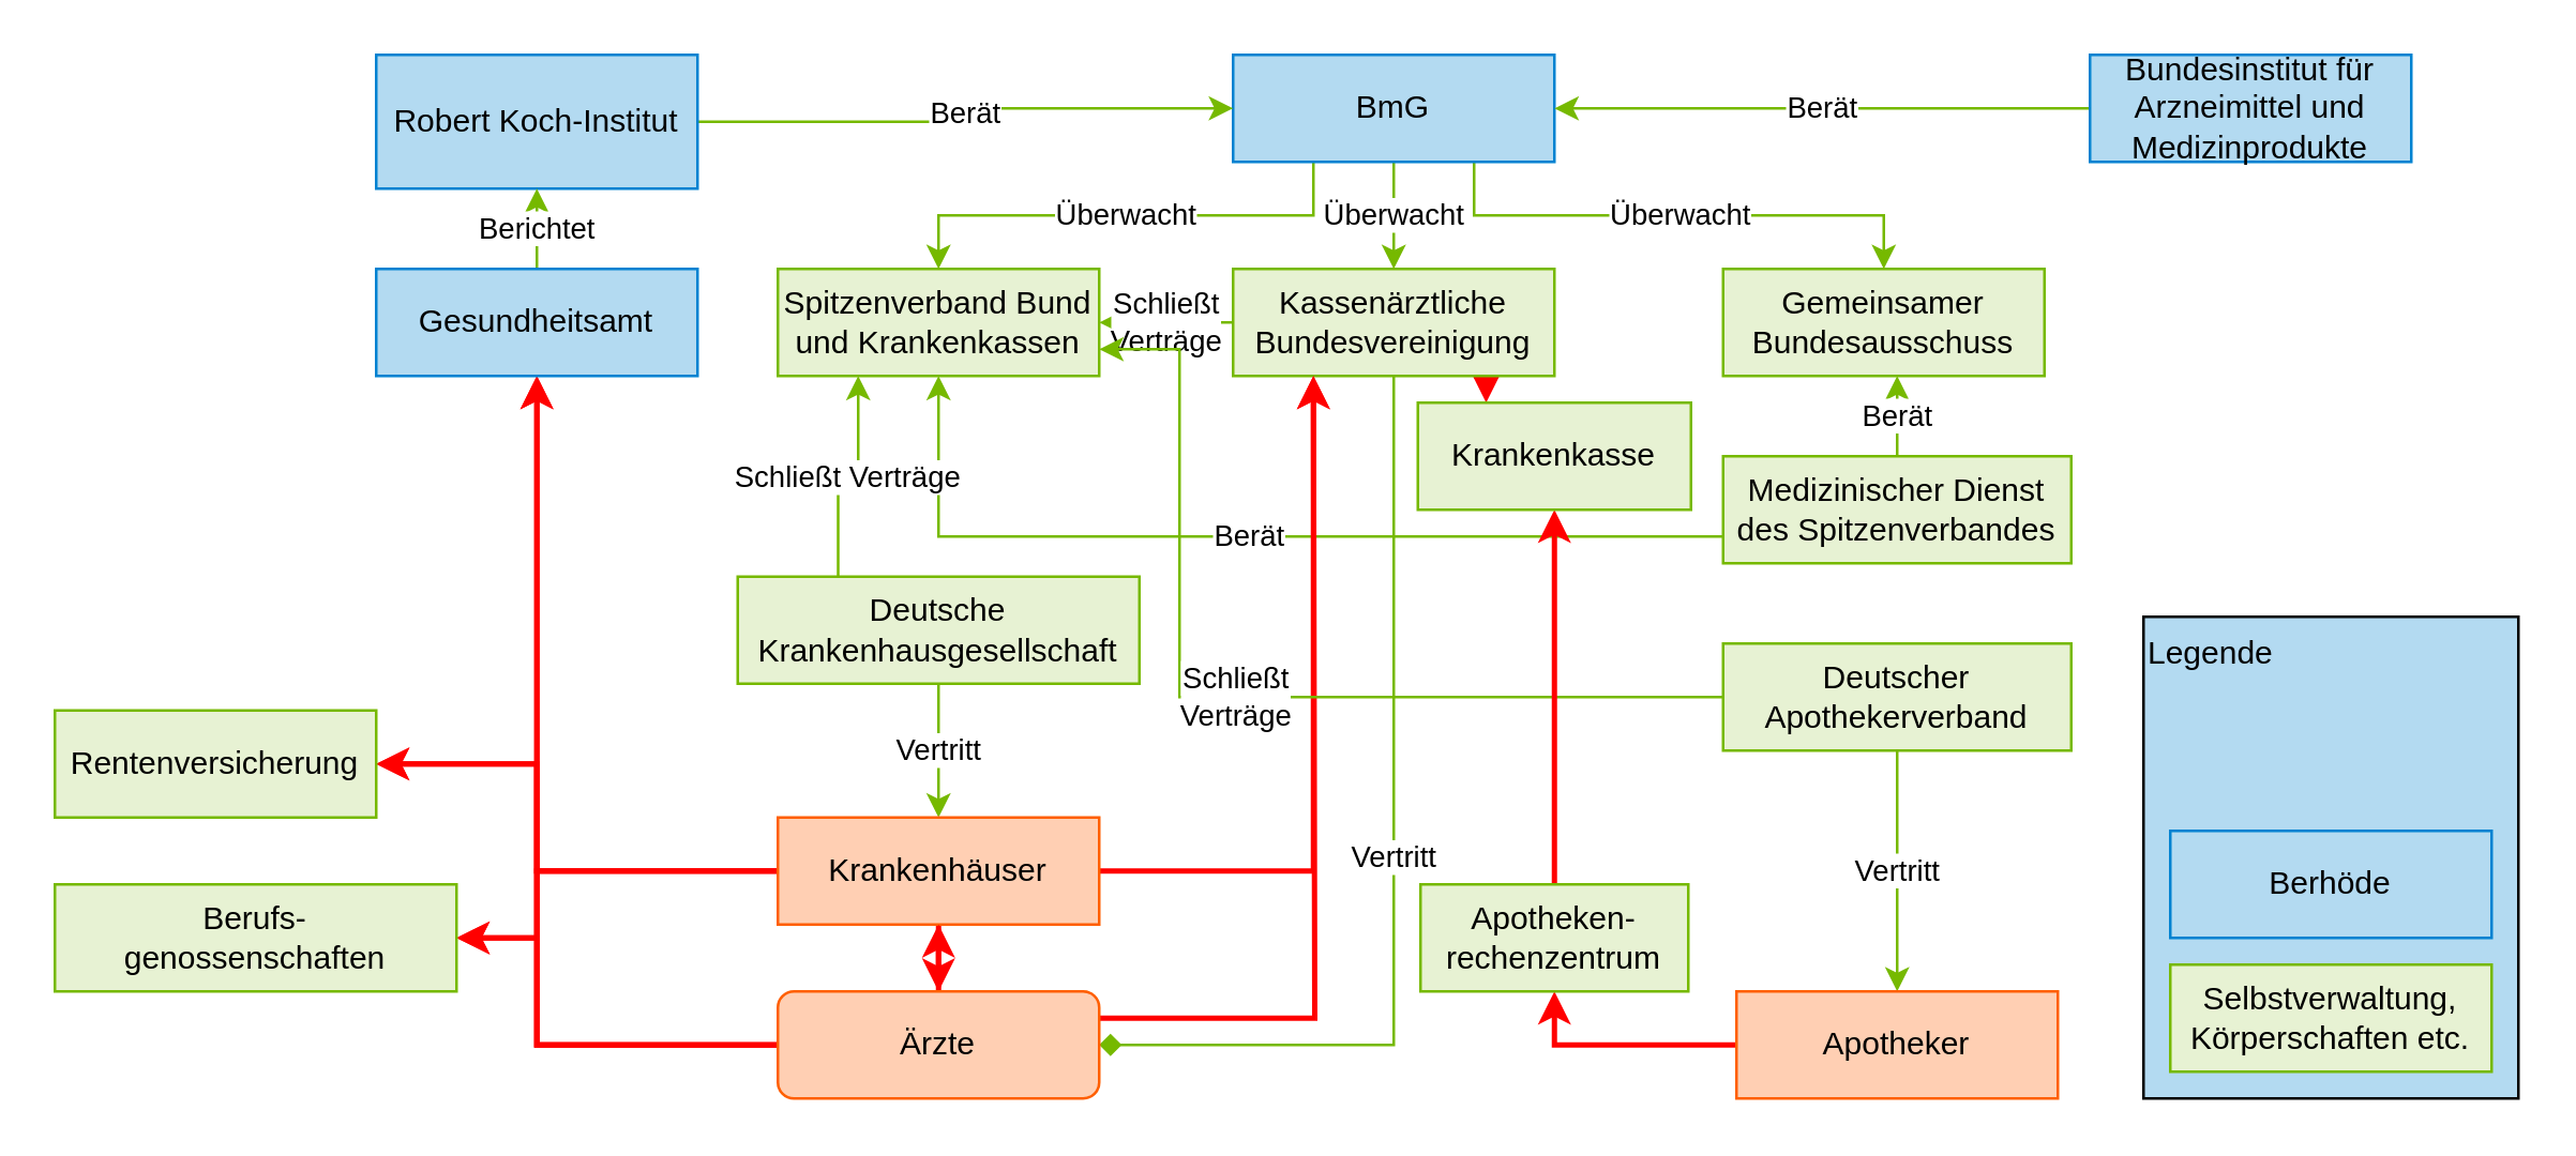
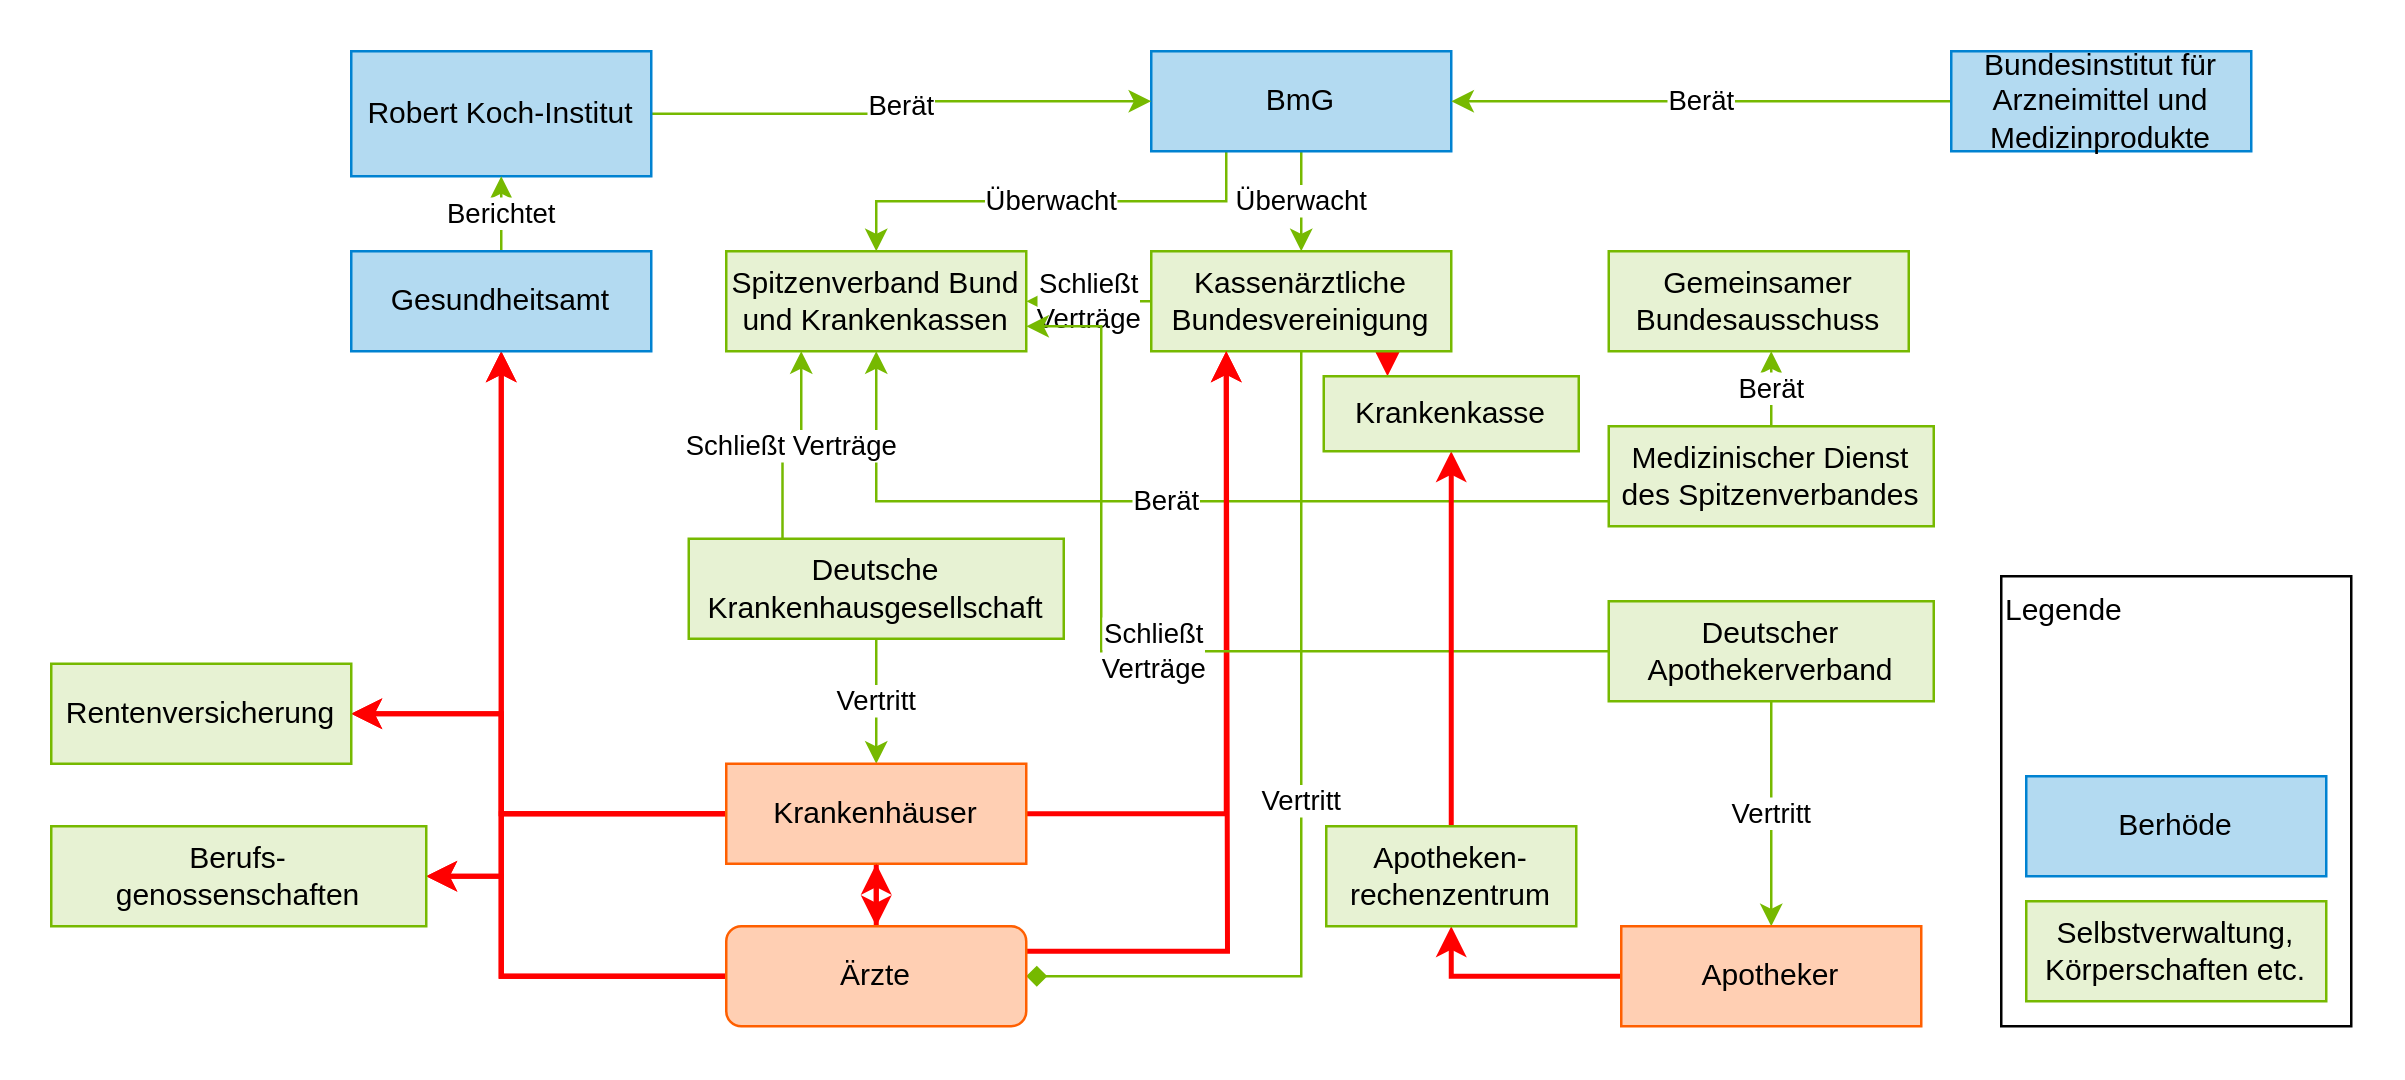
  <mxCell id="0" />
  <mxCell id="1" parent="0" />
- <mxCell id="2" value="Überwacht" style="edgeStyle=orthogonalEdgeStyle;rounded=0;orthogonalLoop=1;jettySize=auto;html=1;entryX=0.5;entryY=0;entryDx=0;entryDy=0;exitX=0.75;exitY=1;exitDx=0;exitDy=0;strokeColor=#76B900;" parent="1" source="5" target="6" edge="1"><mxGeometry relative="1" as="geometry" /></mxCell>
  <mxCell id="3" value="Überwacht" style="edgeStyle=orthogonalEdgeStyle;rounded=0;orthogonalLoop=1;jettySize=auto;html=1;exitX=0.5;exitY=1;exitDx=0;exitDy=0;entryX=0.5;entryY=0;entryDx=0;entryDy=0;strokeColor=#76B900;" parent="1" source="5" target="10" edge="1"><mxGeometry relative="1" as="geometry" /></mxCell>
  <mxCell id="4" value="Überwacht" style="edgeStyle=orthogonalEdgeStyle;rounded=0;orthogonalLoop=1;jettySize=auto;html=1;exitX=0.25;exitY=1;exitDx=0;exitDy=0;entryX=0.5;entryY=0;entryDx=0;entryDy=0;strokeColor=#76B900;" parent="1" source="5" target="17" edge="1"><mxGeometry relative="1" as="geometry" /></mxCell>
  <mxCell id="5" value="BmG" style="rounded=0;whiteSpace=wrap;html=1;fillColor=#B3DAF1;strokeColor=#0082D1;fontColor=#000000;" parent="1" vertex="1"><mxGeometry x="460" y="20" width="120" height="40" as="geometry" /></mxCell>
  <mxCell id="6" value="Gemeinsamer Bundesausschuss" style="rounded=0;whiteSpace=wrap;html=1;fillColor=#e7f2d3;strokeColor=#76B900;fontColor=#000000;" parent="1" vertex="1"><mxGeometry x="643" y="100" width="120" height="40" as="geometry" /></mxCell>
  <mxCell id="7" value="Vertritt" style="edgeStyle=orthogonalEdgeStyle;rounded=0;orthogonalLoop=1;jettySize=auto;html=1;exitX=0.5;exitY=1;exitDx=0;exitDy=0;entryX=1;entryY=0.5;entryDx=0;entryDy=0;strokeColor=#76B900;endArrow=diamond;" parent="1" source="10" target="31" edge="1"><mxGeometry relative="1" as="geometry" /></mxCell>
  <mxCell id="8" value="Schließt&lt;br&gt;Verträge" style="edgeStyle=orthogonalEdgeStyle;rounded=0;orthogonalLoop=1;jettySize=auto;html=1;exitX=0;exitY=0.5;exitDx=0;exitDy=0;entryX=1;entryY=0.5;entryDx=0;entryDy=0;strokeColor=#76B900;" parent="1" source="10" target="17" edge="1"><mxGeometry relative="1" as="geometry" /></mxCell>
  <mxCell id="9" style="edgeStyle=orthogonalEdgeStyle;rounded=0;orthogonalLoop=1;jettySize=auto;html=1;exitX=0.75;exitY=1;exitDx=0;exitDy=0;entryX=0.25;entryY=0;entryDx=0;entryDy=0;strokeColor=#FF0000;strokeWidth=2;" edge="1" parent="1" source="10" target="48"><mxGeometry relative="1" as="geometry" /></mxCell>
  <mxCell id="10" value="Kassenärztliche Bundesvereinigung" style="rounded=0;whiteSpace=wrap;html=1;fillColor=#e7f2d3;strokeColor=#76B900;fontColor=#000000;" parent="1" vertex="1"><mxGeometry x="460" y="100" width="120" height="40" as="geometry" /></mxCell>
  <mxCell id="11" value="Berät" style="edgeStyle=orthogonalEdgeStyle;rounded=0;orthogonalLoop=1;jettySize=auto;html=1;exitX=0;exitY=0.75;exitDx=0;exitDy=0;entryX=0.5;entryY=1;entryDx=0;entryDy=0;strokeColor=#76B900;" parent="1" source="13" target="17" edge="1"><mxGeometry relative="1" as="geometry" /></mxCell>
  <mxCell id="12" value="Berät" style="edgeStyle=orthogonalEdgeStyle;rounded=0;orthogonalLoop=1;jettySize=auto;html=1;exitX=0.5;exitY=0;exitDx=0;exitDy=0;strokeColor=#76B900;" parent="1" source="13" edge="1"><mxGeometry relative="1" as="geometry"><mxPoint x="708" y="140" as="targetPoint" /></mxGeometry></mxCell>
  <mxCell id="13" value="Medizinischer Dienst des Spitzenverbandes" style="rounded=0;whiteSpace=wrap;html=1;fillColor=#e7f2d3;strokeColor=#76B900;fontColor=#000000;" parent="1" vertex="1"><mxGeometry x="643" y="170" width="130" height="40" as="geometry" /></mxCell>
  <mxCell id="14" value="Vertritt" style="edgeStyle=orthogonalEdgeStyle;rounded=0;orthogonalLoop=1;jettySize=auto;html=1;exitX=0.5;exitY=1;exitDx=0;exitDy=0;entryX=0.5;entryY=0;entryDx=0;entryDy=0;strokeColor=#76B900;" parent="1" source="16" target="25" edge="1"><mxGeometry relative="1" as="geometry" /></mxCell>
  <mxCell id="15" value="Schließt Verträge" style="edgeStyle=orthogonalEdgeStyle;rounded=0;orthogonalLoop=1;jettySize=auto;html=1;exitX=0.25;exitY=0;exitDx=0;exitDy=0;entryX=0.25;entryY=1;entryDx=0;entryDy=0;strokeColor=#76B900;" parent="1" source="16" target="17" edge="1"><mxGeometry relative="1" as="geometry" /></mxCell>
  <mxCell id="16" value="Deutsche Krankenhausgesellschaft" style="rounded=0;whiteSpace=wrap;html=1;fillColor=#e7f2d3;strokeColor=#76B900;fontColor=#000000;" parent="1" vertex="1"><mxGeometry x="275" y="215" width="150" height="40" as="geometry" /></mxCell>
  <mxCell id="17" value="Spitzenverband Bund und Krankenkassen" style="rounded=0;whiteSpace=wrap;html=1;fillColor=#e7f2d3;strokeColor=#76B900;fontColor=#000000;" parent="1" vertex="1"><mxGeometry x="290" y="100" width="120" height="40" as="geometry" /></mxCell>
  <mxCell id="18" value="Berät" style="edgeStyle=orthogonalEdgeStyle;rounded=0;orthogonalLoop=1;jettySize=auto;html=1;exitX=1;exitY=0.5;exitDx=0;exitDy=0;entryX=0;entryY=0.5;entryDx=0;entryDy=0;strokeColor=#76B900;" parent="1" source="19" target="5" edge="1"><mxGeometry relative="1" as="geometry" /></mxCell>
  <mxCell id="19" value="Robert Koch-Institut" style="rounded=0;whiteSpace=wrap;html=1;fillColor=#B3DAF1;strokeColor=#0082D1;fontColor=#000000;" parent="1" vertex="1"><mxGeometry x="140" y="20" width="120" height="50" as="geometry" /></mxCell>
  <mxCell id="20" style="edgeStyle=orthogonalEdgeStyle;rounded=0;orthogonalLoop=1;jettySize=auto;html=1;exitX=0;exitY=0.5;exitDx=0;exitDy=0;entryX=0.5;entryY=1;entryDx=0;entryDy=0;strokeColor=#FF0000;strokeWidth=2;" edge="1" parent="1" source="25" target="43"><mxGeometry relative="1" as="geometry" /></mxCell>
  <mxCell id="21" style="edgeStyle=orthogonalEdgeStyle;rounded=0;orthogonalLoop=1;jettySize=auto;html=1;exitX=0;exitY=0.5;exitDx=0;exitDy=0;entryX=1;entryY=0.5;entryDx=0;entryDy=0;strokeColor=#FF0000;strokeWidth=2;" edge="1" parent="1" source="25" target="44"><mxGeometry relative="1" as="geometry"><Array as="points"><mxPoint x="200" y="325" /><mxPoint x="200" y="285" /></Array></mxGeometry></mxCell>
  <mxCell id="22" style="edgeStyle=orthogonalEdgeStyle;rounded=0;orthogonalLoop=1;jettySize=auto;html=1;exitX=0.5;exitY=1;exitDx=0;exitDy=0;entryX=0.5;entryY=0;entryDx=0;entryDy=0;strokeColor=#FF0000;strokeWidth=2;" edge="1" parent="1" source="25" target="31"><mxGeometry relative="1" as="geometry" /></mxCell>
  <mxCell id="23" style="edgeStyle=orthogonalEdgeStyle;rounded=0;orthogonalLoop=1;jettySize=auto;html=1;exitX=0;exitY=0.5;exitDx=0;exitDy=0;entryX=1;entryY=0.5;entryDx=0;entryDy=0;strokeColor=#FF0000;strokeWidth=2;" edge="1" parent="1" source="25" target="45"><mxGeometry relative="1" as="geometry"><Array as="points"><mxPoint x="200" y="325" /><mxPoint x="200" y="350" /></Array></mxGeometry></mxCell>
  <mxCell id="24" style="edgeStyle=orthogonalEdgeStyle;rounded=0;orthogonalLoop=1;jettySize=auto;html=1;exitX=1;exitY=0.5;exitDx=0;exitDy=0;entryX=0.25;entryY=1;entryDx=0;entryDy=0;strokeColor=#FF0000;strokeWidth=2;" edge="1" parent="1" source="25" target="10"><mxGeometry relative="1" as="geometry" /></mxCell>
  <mxCell id="25" value="Krankenhäuser" style="rounded=0;whiteSpace=wrap;html=1;fillColor=#FFCFB3;strokeColor=#FF5F00;fontColor=#000000;" parent="1" vertex="1"><mxGeometry x="290" y="305" width="120" height="40" as="geometry" /></mxCell>
  <mxCell id="26" value="" style="edgeStyle=orthogonalEdgeStyle;rounded=0;orthogonalLoop=1;jettySize=auto;html=1;exitX=0;exitY=0.5;exitDx=0;exitDy=0;entryX=0.5;entryY=1;entryDx=0;entryDy=0;strokeColor=#FF0000;strokeWidth=2;" parent="1" source="31" target="43" edge="1"><mxGeometry relative="1" as="geometry" /></mxCell>
  <mxCell id="27" style="edgeStyle=orthogonalEdgeStyle;rounded=0;orthogonalLoop=1;jettySize=auto;html=1;exitX=0;exitY=0.5;exitDx=0;exitDy=0;entryX=1;entryY=0.5;entryDx=0;entryDy=0;strokeColor=#FF0000;strokeWidth=2;" edge="1" parent="1" source="31" target="44"><mxGeometry relative="1" as="geometry"><Array as="points"><mxPoint x="200" y="390" /><mxPoint x="200" y="285" /></Array></mxGeometry></mxCell>
  <mxCell id="28" style="edgeStyle=orthogonalEdgeStyle;rounded=0;orthogonalLoop=1;jettySize=auto;html=1;exitX=0.5;exitY=0;exitDx=0;exitDy=0;entryX=0.5;entryY=1;entryDx=0;entryDy=0;strokeColor=#FF0000;strokeWidth=2;" edge="1" parent="1" source="31" target="25"><mxGeometry relative="1" as="geometry" /></mxCell>
  <mxCell id="29" style="edgeStyle=orthogonalEdgeStyle;rounded=0;orthogonalLoop=1;jettySize=auto;html=1;exitX=0;exitY=0.5;exitDx=0;exitDy=0;entryX=1;entryY=0.5;entryDx=0;entryDy=0;strokeColor=#FF0000;strokeWidth=2;" edge="1" parent="1" source="31" target="45"><mxGeometry relative="1" as="geometry"><Array as="points"><mxPoint x="200" y="390" /><mxPoint x="200" y="350" /></Array></mxGeometry></mxCell>
  <mxCell id="30" style="edgeStyle=orthogonalEdgeStyle;rounded=0;orthogonalLoop=1;jettySize=auto;html=1;exitX=1;exitY=0.25;exitDx=0;exitDy=0;strokeColor=#FF0000;strokeWidth=2;" edge="1" parent="1" source="31"><mxGeometry relative="1" as="geometry"><mxPoint x="490" y="140" as="targetPoint" /></mxGeometry></mxCell>
  <mxCell id="31" value="Ärzte" style="whiteSpace=wrap;html=1;fillColor=#FFCFB3;strokeColor=#FF5F00;fontColor=#000000;rounded=1;" parent="1" vertex="1"><mxGeometry x="290" y="370" width="120" height="40" as="geometry" /></mxCell>
  <mxCell id="32" value="Berät" style="edgeStyle=orthogonalEdgeStyle;rounded=0;orthogonalLoop=1;jettySize=auto;html=1;exitX=0;exitY=0.5;exitDx=0;exitDy=0;entryX=1;entryY=0.5;entryDx=0;entryDy=0;strokeColor=#76B900;" parent="1" source="33" target="5" edge="1"><mxGeometry relative="1" as="geometry" /></mxCell>
  <mxCell id="33" value="Bundesinstitut für Arzneimittel und Medizinprodukte" style="rounded=0;whiteSpace=wrap;html=1;fillColor=#B3DAF1;strokeColor=#0082D1;fontColor=#000000;" parent="1" vertex="1"><mxGeometry x="780" y="20" width="120" height="40" as="geometry" /></mxCell>
  <mxCell id="34" value="Schließt&lt;br&gt;Verträge" style="edgeStyle=orthogonalEdgeStyle;rounded=0;orthogonalLoop=1;jettySize=auto;html=1;exitX=0;exitY=0.5;exitDx=0;exitDy=0;entryX=1;entryY=0.75;entryDx=0;entryDy=0;strokeColor=#76B900;" parent="1" source="36" target="17" edge="1"><mxGeometry relative="1" as="geometry"><Array as="points"><mxPoint x="440" y="260" /><mxPoint x="440" y="130" /></Array></mxGeometry></mxCell>
  <mxCell id="35" value="Vertritt" style="edgeStyle=orthogonalEdgeStyle;rounded=0;orthogonalLoop=1;jettySize=auto;html=1;exitX=0.5;exitY=1;exitDx=0;exitDy=0;entryX=0.5;entryY=0;entryDx=0;entryDy=0;strokeColor=#76B900;" parent="1" source="36" target="38" edge="1"><mxGeometry relative="1" as="geometry" /></mxCell>
  <mxCell id="36" value="Deutscher Apothekerverband" style="rounded=0;whiteSpace=wrap;html=1;fillColor=#e7f2d3;strokeColor=#76B900;fontColor=#000000;" parent="1" vertex="1"><mxGeometry x="643" y="240" width="130" height="40" as="geometry" /></mxCell>
  <mxCell id="37" style="edgeStyle=orthogonalEdgeStyle;rounded=0;orthogonalLoop=1;jettySize=auto;html=1;exitX=0;exitY=0.5;exitDx=0;exitDy=0;entryX=0.5;entryY=1;entryDx=0;entryDy=0;strokeColor=#FF0000;strokeWidth=2;" edge="1" parent="1" source="38" target="47"><mxGeometry relative="1" as="geometry" /></mxCell>
  <mxCell id="38" value="Apotheker" style="rounded=0;whiteSpace=wrap;html=1;fillColor=#FFCFB3;strokeColor=#FF5F00;fontColor=#000000;" parent="1" vertex="1"><mxGeometry x="648" y="370" width="120" height="40" as="geometry" /></mxCell>
- <mxCell id="39" value="Legende" style="rounded=0;whiteSpace=wrap;html=1;align=left;verticalAlign=top;fillColor=#b3daf1;" parent="1" vertex="1"><mxGeometry x="800" y="230" width="140" height="180" as="geometry" /></mxCell>
+ <mxCell id="39" value="Legende" style="rounded=0;whiteSpace=wrap;html=1;align=left;verticalAlign=top;" parent="1" vertex="1"><mxGeometry x="800" y="230" width="140" height="180" as="geometry" /></mxCell>
  <mxCell id="40" value="Berhöde" style="rounded=0;whiteSpace=wrap;html=1;fillColor=#B3DAF1;strokeColor=#0082D1;fontColor=#000000;" parent="1" vertex="1"><mxGeometry x="810" y="310" width="120" height="40" as="geometry" /></mxCell>
  <mxCell id="41" value="Selbstverwaltung, Körperschaften etc." style="rounded=0;whiteSpace=wrap;html=1;fillColor=#e7f2d3;strokeColor=#76B900;fontColor=#000000;" parent="1" vertex="1"><mxGeometry x="810" y="360" width="120" height="40" as="geometry" /></mxCell>
  <mxCell id="42" value="Berichtet" style="edgeStyle=orthogonalEdgeStyle;rounded=0;orthogonalLoop=1;jettySize=auto;html=1;exitX=0.5;exitY=0;exitDx=0;exitDy=0;strokeColor=#76B900;" parent="1" source="43" target="19" edge="1"><mxGeometry relative="1" as="geometry" /></mxCell>
  <mxCell id="43" value="Gesundheitsamt" style="rounded=0;whiteSpace=wrap;html=1;fillColor=#B3DAF1;strokeColor=#0082D1;fontColor=#000000;" parent="1" vertex="1"><mxGeometry x="140" y="100" width="120" height="40" as="geometry" /></mxCell>
  <mxCell id="44" value="Rentenversicherung" style="rounded=0;whiteSpace=wrap;html=1;fillColor=#e7f2d3;strokeColor=#76B900;fontColor=#000000;" vertex="1" parent="1"><mxGeometry x="20" y="265" width="120" height="40" as="geometry" /></mxCell>
  <mxCell id="45" value="Berufs-&lt;br&gt;genossenschaften" style="rounded=0;whiteSpace=wrap;html=1;fillColor=#e7f2d3;strokeColor=#76B900;fontColor=#000000;" vertex="1" parent="1"><mxGeometry x="20" y="330" width="150" height="40" as="geometry" /></mxCell>
  <mxCell id="46" style="edgeStyle=orthogonalEdgeStyle;rounded=0;orthogonalLoop=1;jettySize=auto;html=1;exitX=0.5;exitY=0;exitDx=0;exitDy=0;entryX=0.5;entryY=1;entryDx=0;entryDy=0;strokeColor=#FF0000;strokeWidth=2;" edge="1" parent="1" source="47" target="48"><mxGeometry relative="1" as="geometry" /></mxCell>
  <mxCell id="47" value="Apotheken-&lt;br&gt;rechenzentrum" style="rounded=0;whiteSpace=wrap;html=1;fillColor=#e7f2d3;strokeColor=#76B900;fontColor=#000000;" vertex="1" parent="1"><mxGeometry x="530" y="330" width="100" height="40" as="geometry" /></mxCell>
- <mxCell id="48" value="Krankenkasse" style="rounded=0;whiteSpace=wrap;html=1;fillColor=#e7f2d3;strokeColor=#76B900;fontColor=#000000;" vertex="1" parent="1"><mxGeometry x="529" y="150" width="102" height="40" as="geometry" /></mxCell>
+ <mxCell id="48" value="Krankenkasse" style="rounded=0;whiteSpace=wrap;html=1;fillColor=#e7f2d3;strokeColor=#76B900;fontColor=#000000;" vertex="1" parent="1"><mxGeometry x="529" y="150" width="102" height="30" as="geometry" /></mxCell>
